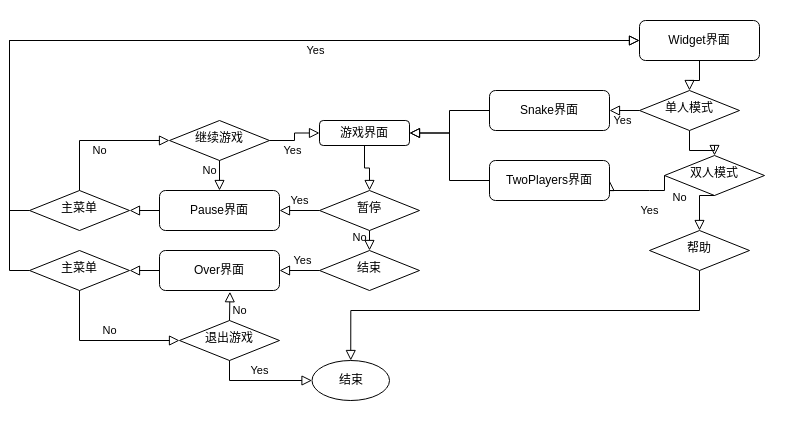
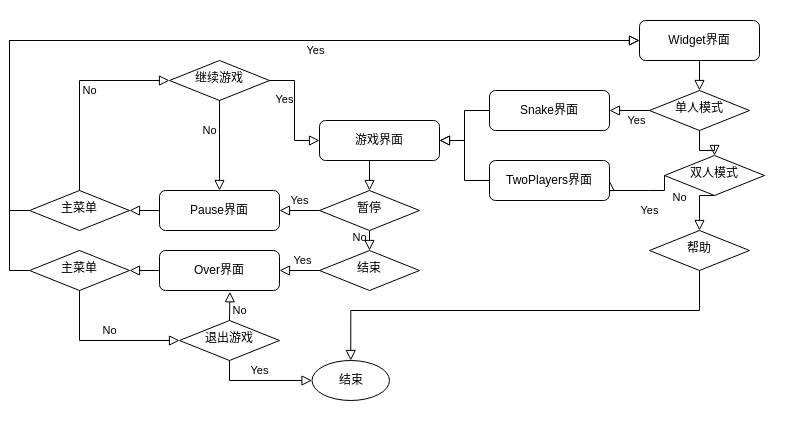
  <mxCell id="0" />
  <mxCell id="1" parent="0" />
  <mxCell id="2" value="" style="rounded=0;html=1;jettySize=auto;orthogonalLoop=1;fontSize=11;endArrow=block;endFill=0;endSize=8;strokeWidth=1;shadow=0;labelBackgroundColor=none;edgeStyle=orthogonalEdgeStyle;" parent="1" source="3" target="6" edge="1"><mxGeometry relative="1" as="geometry" /></mxCell>
  <mxCell id="3" value="Widget界面" style="rounded=1;whiteSpace=wrap;html=1;fontSize=12;glass=0;strokeWidth=1;shadow=0;" parent="1" vertex="1"><mxGeometry x="630" y="20" width="120" height="40" as="geometry" /></mxCell>
  <mxCell id="4" value="No" style="rounded=0;html=1;jettySize=auto;orthogonalLoop=1;fontSize=11;endArrow=block;endFill=0;endSize=8;strokeWidth=1;shadow=0;labelBackgroundColor=none;edgeStyle=orthogonalEdgeStyle;" parent="1" source="6" target="10" edge="1"><mxGeometry x="0.2" y="-20" relative="1" as="geometry"><mxPoint as="offset" /></mxGeometry></mxCell>
  <mxCell id="5" value="Yes" style="edgeStyle=orthogonalEdgeStyle;rounded=0;html=1;jettySize=auto;orthogonalLoop=1;fontSize=11;endArrow=block;endFill=0;endSize=8;strokeWidth=1;shadow=0;labelBackgroundColor=none;" parent="1" source="6" target="8" edge="1"><mxGeometry x="-0.333" y="10" relative="1" as="geometry"><mxPoint as="offset" /></mxGeometry></mxCell>
- <mxCell id="6" value="单人模式" style="rhombus;whiteSpace=wrap;html=1;shadow=0;fontFamily=Helvetica;fontSize=12;align=center;strokeWidth=1;spacing=6;spacingTop=-4;" parent="1" vertex="1"><mxGeometry x="630" y="90" width="100" height="40" as="geometry" /></mxCell>
+ <mxCell id="6" value="单人模式" style="rhombus;whiteSpace=wrap;html=1;shadow=0;fontFamily=Helvetica;fontSize=12;align=center;strokeWidth=1;spacing=6;spacingTop=-4;" parent="1" vertex="1"><mxGeometry x="640" y="90" width="100" height="40" as="geometry" /></mxCell>
  <mxCell id="7" value="" style="edgeStyle=orthogonalEdgeStyle;rounded=0;orthogonalLoop=1;jettySize=auto;html=1;labelBackgroundColor=none;endArrow=block;endFill=0;endSize=8;strokeWidth=1;shadow=0;" edge="1" parent="1" source="8" target="17"><mxGeometry relative="1" as="geometry" /></mxCell>
  <mxCell id="8" value="Snake界面" style="rounded=1;whiteSpace=wrap;html=1;fontSize=12;glass=0;strokeWidth=1;shadow=0;" parent="1" vertex="1"><mxGeometry x="480" y="90" width="120" height="40" as="geometry" /></mxCell>
  <mxCell id="9" value="Yes" style="rounded=0;html=1;jettySize=auto;orthogonalLoop=1;fontSize=11;endArrow=block;endFill=0;endSize=8;strokeWidth=1;shadow=0;labelBackgroundColor=none;edgeStyle=orthogonalEdgeStyle;exitX=0;exitY=0.5;exitDx=0;exitDy=0;entryX=1;entryY=0.5;entryDx=0;entryDy=0;" parent="1" source="10" target="12" edge="1"><mxGeometry x="-0.25" y="20" relative="1" as="geometry"><mxPoint as="offset" /><Array as="points"><mxPoint x="640" y="190" /><mxPoint x="640" y="190" /></Array></mxGeometry></mxCell>
  <mxCell id="10" value="双人模式" style="rhombus;whiteSpace=wrap;html=1;shadow=0;fontFamily=Helvetica;fontSize=12;align=center;strokeWidth=1;spacing=6;spacingTop=-4;" parent="1" vertex="1"><mxGeometry x="655" y="155" width="100" height="40" as="geometry" /></mxCell>
  <mxCell id="11" value="" style="edgeStyle=orthogonalEdgeStyle;rounded=0;orthogonalLoop=1;jettySize=auto;html=1;labelBackgroundColor=none;endArrow=block;endFill=0;endSize=8;strokeWidth=1;shadow=0;entryX=1;entryY=0.5;entryDx=0;entryDy=0;" edge="1" parent="1" source="12" target="17"><mxGeometry relative="1" as="geometry" /></mxCell>
  <mxCell id="12" value="TwoPlayers界面" style="rounded=1;whiteSpace=wrap;html=1;fontSize=12;glass=0;strokeWidth=1;shadow=0;" parent="1" vertex="1"><mxGeometry x="480" y="160" width="120" height="40" as="geometry" /></mxCell>
  <mxCell id="13" value="" style="edgeStyle=orthogonalEdgeStyle;rounded=0;orthogonalLoop=1;jettySize=auto;html=1;labelBackgroundColor=none;endArrow=block;endFill=0;endSize=8;strokeWidth=1;shadow=0;entryX=0.5;entryY=0;entryDx=0;entryDy=0;" edge="1" parent="1" source="14" target="16"><mxGeometry relative="1" as="geometry"><Array as="points"><mxPoint x="690" y="310" /><mxPoint x="341" y="310" /></Array></mxGeometry></mxCell>
  <mxCell id="14" value="帮助" style="rhombus;whiteSpace=wrap;html=1;shadow=0;fontFamily=Helvetica;fontSize=12;align=center;strokeWidth=1;spacing=6;spacingTop=-4;" vertex="1" parent="1"><mxGeometry x="640" y="230" width="100" height="40" as="geometry" /></mxCell>
  <mxCell id="15" value="No" style="rounded=0;html=1;jettySize=auto;orthogonalLoop=1;fontSize=11;endArrow=block;endFill=0;endSize=8;strokeWidth=1;shadow=0;labelBackgroundColor=none;edgeStyle=orthogonalEdgeStyle;exitX=0.5;exitY=1;exitDx=0;exitDy=0;entryX=0.5;entryY=0;entryDx=0;entryDy=0;" edge="1" parent="1" source="10" target="14"><mxGeometry x="-0.333" y="-20" relative="1" as="geometry"><mxPoint as="offset" /><mxPoint x="700" y="220" as="sourcePoint" /><mxPoint x="700" y="250" as="targetPoint" /></mxGeometry></mxCell>
  <mxCell id="16" value="结束" style="ellipse;whiteSpace=wrap;html=1;" vertex="1" parent="1"><mxGeometry x="302.5" y="360" width="77.5" height="40" as="geometry" /></mxCell>
- <mxCell id="17" value="游戏界面" style="rounded=1;whiteSpace=wrap;html=1;fontSize=12;glass=0;strokeWidth=1;shadow=0;" vertex="1" parent="1"><mxGeometry x="310" y="120" width="90" height="25" as="geometry" /></mxCell>
+ <mxCell id="17" value="游戏界面" style="rounded=1;whiteSpace=wrap;html=1;fontSize=12;glass=0;strokeWidth=1;shadow=0;" vertex="1" parent="1"><mxGeometry x="310" y="120" width="120" height="40" as="geometry" /></mxCell>
  <mxCell id="18" value="" style="rounded=0;html=1;jettySize=auto;orthogonalLoop=1;fontSize=11;endArrow=block;endFill=0;endSize=8;strokeWidth=1;shadow=0;labelBackgroundColor=none;edgeStyle=orthogonalEdgeStyle;entryX=0.5;entryY=0;entryDx=0;entryDy=0;exitX=0.5;exitY=1;exitDx=0;exitDy=0;" edge="1" parent="1" source="17" target="27"><mxGeometry x="0.2" y="-20" relative="1" as="geometry"><mxPoint as="offset" /><mxPoint x="700" y="150" as="sourcePoint" /><mxPoint x="360" y="200" as="targetPoint" /></mxGeometry></mxCell>
  <mxCell id="19" value="No" style="rounded=0;html=1;jettySize=auto;orthogonalLoop=1;fontSize=11;endArrow=block;endFill=0;endSize=8;strokeWidth=1;shadow=0;labelBackgroundColor=none;edgeStyle=orthogonalEdgeStyle;entryX=0.5;entryY=0;entryDx=0;entryDy=0;exitX=0.5;exitY=1;exitDx=0;exitDy=0;" edge="1" parent="1" source="27" target="28"><mxGeometry x="-0.333" y="-10" relative="1" as="geometry"><mxPoint as="offset" /><mxPoint x="360" y="240" as="sourcePoint" /><mxPoint x="360" y="270" as="targetPoint" /></mxGeometry></mxCell>
  <mxCell id="20" value="Yes" style="rounded=0;html=1;jettySize=auto;orthogonalLoop=1;fontSize=11;endArrow=block;endFill=0;endSize=8;strokeWidth=1;shadow=0;labelBackgroundColor=none;edgeStyle=orthogonalEdgeStyle;entryX=1;entryY=0.5;entryDx=0;entryDy=0;exitX=0;exitY=0.5;exitDx=0;exitDy=0;" edge="1" parent="1" source="27" target="26"><mxGeometry y="-10" relative="1" as="geometry"><mxPoint as="offset" /><mxPoint x="310" y="220" as="sourcePoint" /><mxPoint x="370" y="280" as="targetPoint" /></mxGeometry></mxCell>
  <mxCell id="21" value="退出游戏" style="rhombus;whiteSpace=wrap;html=1;shadow=0;fontFamily=Helvetica;fontSize=12;align=center;strokeWidth=1;spacing=6;spacingTop=-4;" vertex="1" parent="1"><mxGeometry x="170" y="320" width="100" height="40" as="geometry" /></mxCell>
- <mxCell id="22" value="继续游戏" style="rhombus;whiteSpace=wrap;html=1;shadow=0;fontFamily=Helvetica;fontSize=12;align=center;strokeWidth=1;spacing=6;spacingTop=-4;" vertex="1" parent="1"><mxGeometry x="160" y="120" width="100" height="40" as="geometry" /></mxCell>
+ <mxCell id="22" value="继续游戏" style="rhombus;whiteSpace=wrap;html=1;shadow=0;fontFamily=Helvetica;fontSize=12;align=center;strokeWidth=1;spacing=6;spacingTop=-4;" vertex="1" parent="1"><mxGeometry x="160" y="60" width="100" height="40" as="geometry" /></mxCell>
  <mxCell id="23" value="" style="edgeStyle=orthogonalEdgeStyle;rounded=0;orthogonalLoop=1;jettySize=auto;html=1;labelBackgroundColor=none;endArrow=block;endFill=0;endSize=8;strokeWidth=1;shadow=0;" edge="1" parent="1" source="24" target="32"><mxGeometry relative="1" as="geometry" /></mxCell>
  <mxCell id="24" value="Over界面" style="rounded=1;whiteSpace=wrap;html=1;fontSize=12;glass=0;strokeWidth=1;shadow=0;" vertex="1" parent="1"><mxGeometry x="150" y="250" width="120" height="40" as="geometry" /></mxCell>
  <mxCell id="25" value="" style="edgeStyle=orthogonalEdgeStyle;rounded=0;orthogonalLoop=1;jettySize=auto;html=1;labelBackgroundColor=none;endArrow=block;endFill=0;endSize=8;strokeWidth=1;shadow=0;" edge="1" parent="1" source="26" target="30"><mxGeometry relative="1" as="geometry" /></mxCell>
  <mxCell id="26" value="Pause界面" style="rounded=1;whiteSpace=wrap;html=1;fontSize=12;glass=0;strokeWidth=1;shadow=0;" vertex="1" parent="1"><mxGeometry x="150" y="190" width="120" height="40" as="geometry" /></mxCell>
  <mxCell id="27" value="暂停" style="rhombus;whiteSpace=wrap;html=1;shadow=0;fontFamily=Helvetica;fontSize=12;align=center;strokeWidth=1;spacing=6;spacingTop=-4;" vertex="1" parent="1"><mxGeometry x="310" y="190" width="100" height="40" as="geometry" /></mxCell>
  <mxCell id="28" value="结束" style="rhombus;whiteSpace=wrap;html=1;shadow=0;fontFamily=Helvetica;fontSize=12;align=center;strokeWidth=1;spacing=6;spacingTop=-4;" vertex="1" parent="1"><mxGeometry x="310" y="250" width="100" height="40" as="geometry" /></mxCell>
  <mxCell id="29" value="Yes" style="rounded=0;html=1;jettySize=auto;orthogonalLoop=1;fontSize=11;endArrow=block;endFill=0;endSize=8;strokeWidth=1;shadow=0;labelBackgroundColor=none;edgeStyle=orthogonalEdgeStyle;entryX=1;entryY=0.5;entryDx=0;entryDy=0;exitX=0;exitY=0.5;exitDx=0;exitDy=0;exitPerimeter=0;" edge="1" parent="1" source="28" target="24"><mxGeometry x="-0.154" y="-10" relative="1" as="geometry"><mxPoint as="offset" /><mxPoint x="320" y="230" as="sourcePoint" /><mxPoint x="280" y="230" as="targetPoint" /></mxGeometry></mxCell>
  <mxCell id="30" value="主菜单" style="rhombus;whiteSpace=wrap;html=1;shadow=0;fontFamily=Helvetica;fontSize=12;align=center;strokeWidth=1;spacing=6;spacingTop=-4;" vertex="1" parent="1"><mxGeometry x="20" y="190" width="100" height="40" as="geometry" /></mxCell>
  <mxCell id="31" style="edgeStyle=orthogonalEdgeStyle;rounded=0;orthogonalLoop=1;jettySize=auto;html=1;exitX=0;exitY=0.5;exitDx=0;exitDy=0;entryX=0;entryY=0.5;entryDx=0;entryDy=0;labelBackgroundColor=none;endArrow=block;endFill=0;endSize=8;strokeWidth=1;shadow=0;" edge="1" parent="1" source="32" target="3"><mxGeometry relative="1" as="geometry" /></mxCell>
  <mxCell id="32" value="主菜单" style="rhombus;whiteSpace=wrap;html=1;shadow=0;fontFamily=Helvetica;fontSize=12;align=center;strokeWidth=1;spacing=6;spacingTop=-4;" vertex="1" parent="1"><mxGeometry x="20" y="250" width="100" height="40" as="geometry" /></mxCell>
  <mxCell id="33" value="Yes" style="rounded=0;html=1;jettySize=auto;orthogonalLoop=1;fontSize=11;endArrow=block;endFill=0;endSize=8;strokeWidth=1;shadow=0;labelBackgroundColor=none;edgeStyle=orthogonalEdgeStyle;entryX=0;entryY=0.5;entryDx=0;entryDy=0;exitX=0;exitY=0.5;exitDx=0;exitDy=0;" edge="1" parent="1" source="30" target="3"><mxGeometry x="0.21" y="-10" relative="1" as="geometry"><mxPoint as="offset" /><mxPoint x="320" y="220" as="sourcePoint" /><mxPoint x="280" y="220" as="targetPoint" /></mxGeometry></mxCell>
  <mxCell id="34" value="No" style="rounded=0;html=1;jettySize=auto;orthogonalLoop=1;fontSize=11;endArrow=block;endFill=0;endSize=8;strokeWidth=1;shadow=0;labelBackgroundColor=none;edgeStyle=orthogonalEdgeStyle;entryX=0;entryY=0.5;entryDx=0;entryDy=0;exitX=0.5;exitY=1;exitDx=0;exitDy=0;" edge="1" parent="1" source="32" target="21"><mxGeometry x="0.067" y="10" relative="1" as="geometry"><mxPoint as="offset" /><mxPoint x="320" y="280" as="sourcePoint" /><mxPoint x="280" y="280" as="targetPoint" /><Array as="points"><mxPoint x="70" y="340" /></Array></mxGeometry></mxCell>
  <mxCell id="35" value="Yes" style="rounded=0;html=1;jettySize=auto;orthogonalLoop=1;fontSize=11;endArrow=block;endFill=0;endSize=8;strokeWidth=1;shadow=0;labelBackgroundColor=none;edgeStyle=orthogonalEdgeStyle;entryX=0;entryY=0.5;entryDx=0;entryDy=0;exitX=0.5;exitY=1;exitDx=0;exitDy=0;" edge="1" parent="1" source="21" target="16"><mxGeometry x="-0.018" y="10" relative="1" as="geometry"><mxPoint as="offset" /><mxPoint x="320" y="280" as="sourcePoint" /><mxPoint x="280" y="280" as="targetPoint" /><Array as="points"><mxPoint x="220" y="380" /></Array></mxGeometry></mxCell>
  <mxCell id="36" value="No" style="rounded=0;html=1;jettySize=auto;orthogonalLoop=1;fontSize=11;endArrow=block;endFill=0;endSize=8;strokeWidth=1;shadow=0;labelBackgroundColor=none;edgeStyle=orthogonalEdgeStyle;entryX=0.587;entryY=1.031;entryDx=0;entryDy=0;exitX=0.5;exitY=0;exitDx=0;exitDy=0;entryPerimeter=0;" edge="1" parent="1" source="21" target="24"><mxGeometry x="-0.294" y="-10" relative="1" as="geometry"><mxPoint as="offset" /><mxPoint x="320" y="280" as="sourcePoint" /><mxPoint x="280" y="280" as="targetPoint" /></mxGeometry></mxCell>
  <mxCell id="37" value="No" style="rounded=0;html=1;jettySize=auto;orthogonalLoop=1;fontSize=11;endArrow=block;endFill=0;endSize=8;strokeWidth=1;shadow=0;labelBackgroundColor=none;edgeStyle=orthogonalEdgeStyle;entryX=0;entryY=0.5;entryDx=0;entryDy=0;exitX=0.5;exitY=0;exitDx=0;exitDy=0;" edge="1" parent="1" source="30" target="22"><mxGeometry y="-10" relative="1" as="geometry"><mxPoint as="offset" /><mxPoint x="320" y="280" as="sourcePoint" /><mxPoint x="280" y="280" as="targetPoint" /></mxGeometry></mxCell>
  <mxCell id="38" value="Yes" style="rounded=0;html=1;jettySize=auto;orthogonalLoop=1;fontSize=11;endArrow=block;endFill=0;endSize=8;strokeWidth=1;shadow=0;labelBackgroundColor=none;edgeStyle=orthogonalEdgeStyle;entryX=0;entryY=0.5;entryDx=0;entryDy=0;exitX=1;exitY=0.5;exitDx=0;exitDy=0;" edge="1" parent="1" source="22" target="17"><mxGeometry x="-0.2" y="-10" relative="1" as="geometry"><mxPoint as="offset" /><mxPoint x="320" y="220" as="sourcePoint" /><mxPoint x="280" y="220" as="targetPoint" /></mxGeometry></mxCell>
  <mxCell id="39" value="No" style="rounded=0;html=1;jettySize=auto;orthogonalLoop=1;fontSize=11;endArrow=block;endFill=0;endSize=8;strokeWidth=1;shadow=0;labelBackgroundColor=none;edgeStyle=orthogonalEdgeStyle;entryX=0.5;entryY=0;entryDx=0;entryDy=0;exitX=0.5;exitY=1;exitDx=0;exitDy=0;" edge="1" parent="1" source="22" target="26"><mxGeometry x="-0.333" y="-10" relative="1" as="geometry"><mxPoint as="offset" /><mxPoint x="210" y="170" as="sourcePoint" /><mxPoint x="280" y="220" as="targetPoint" /></mxGeometry></mxCell>
